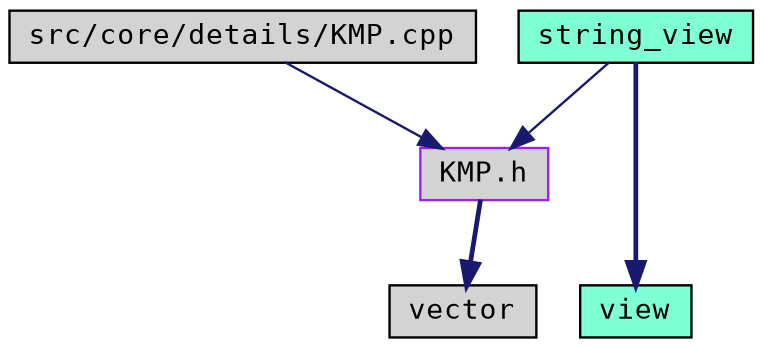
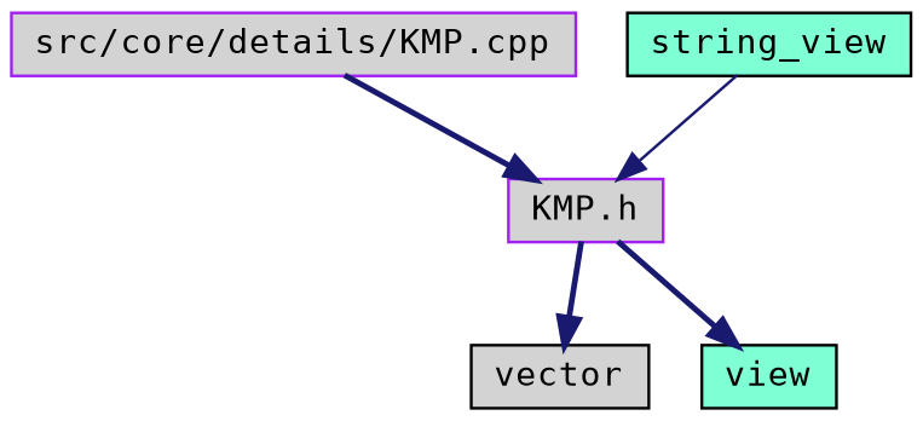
  digraph {
    fontname="DejaVu Sans Mono"
    node [color=black fillcolor=lightgrey fontname="DejaVu Sans Mono" fontsize=12 shape=record style=filled]
    edge [color=midnightblue fontname="DejaVu Sans Mono" fontsize=12 labelfontname=Helvetica labelfontsize=12 style=solid]
-   n1 [fontcolor=black height=0.2 label="src/core/details/KMP.cpp" width=0.4]
+   n1 [color=purple fontcolor=black height=0.2 label="src/core/details/KMP.cpp" width=0.4]
    n2 [color=purple height=0.2 label="KMP.h" width=0.4]
    n3 [fillcolor=aquamarine height=0.2 label=view width=0.4]
    n4 [height=0.2 label=vector width=0.4]
    n5 [fillcolor=aquamarine height=0.2 label=string_view width=0.4]
-   n1 -> n2
-   n5 -> n3 [style=bold]
+   n1 -> n2 [style=bold]
+   n2 -> n3 [style=bold]
    n2 -> n4 [style=bold]
    n5 -> n2
  }
